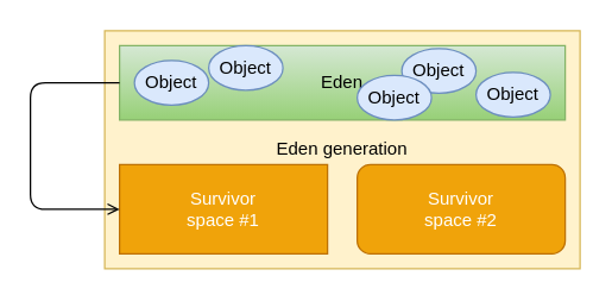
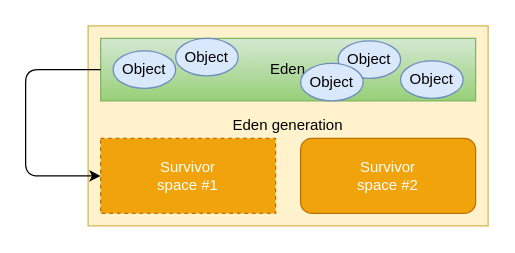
  <mxCell id="0" />
  <mxCell id="1" parent="0" />
  <mxCell id="2" value="Eden generation" style="rounded=0;whiteSpace=wrap;html=1;fillColor=#fff2cc;strokeColor=#d6b656;" parent="1" vertex="1"><mxGeometry x="70" y="20" width="320" height="160" as="geometry" /></mxCell>
  <mxCell id="3" value="Eden" style="rounded=0;whiteSpace=wrap;html=1;fillColor=#d5e8d4;strokeColor=#82b366;gradientColor=#97d077;" parent="1" vertex="1"><mxGeometry x="80" y="30" width="300" height="50" as="geometry" /></mxCell>
- <mxCell id="4" value="&lt;div&gt;Survivor&lt;/div&gt;&lt;div&gt;space #1&lt;br&gt;&lt;/div&gt;" style="rounded=0;whiteSpace=wrap;html=1;fillColor=#f0a30a;strokeColor=#BD7000;fontColor=#ffffff;" parent="1" vertex="1"><mxGeometry x="80" y="110" width="140" height="60" as="geometry" /></mxCell>
+ <mxCell id="4" value="&lt;div&gt;Survivor&lt;/div&gt;&lt;div&gt;space #1&lt;br&gt;&lt;/div&gt;" style="rounded=0;whiteSpace=wrap;html=1;fillColor=#f0a30a;strokeColor=#BD7000;fontColor=#ffffff;dashed=1;" parent="1" vertex="1"><mxGeometry x="80" y="110" width="140" height="60" as="geometry" /></mxCell>
  <mxCell id="5" value="&lt;div&gt;Survivor&lt;/div&gt;&lt;div&gt;space #2&lt;br&gt;&lt;/div&gt;" style="whiteSpace=wrap;html=1;fillColor=#f0a30a;strokeColor=#BD7000;fontColor=#ffffff;rounded=1;" parent="1" vertex="1"><mxGeometry x="240" y="110" width="140" height="60" as="geometry" /></mxCell>
  <mxCell id="6" value="Object" style="ellipse;whiteSpace=wrap;html=1;fillColor=#dae8fc;strokeColor=#6c8ebf;" vertex="1" parent="1"><mxGeometry x="90" y="40" width="50" height="30" as="geometry" /></mxCell>
  <mxCell id="7" value="Object" style="ellipse;whiteSpace=wrap;html=1;fillColor=#dae8fc;strokeColor=#6c8ebf;" vertex="1" parent="1"><mxGeometry x="270" y="32" width="50" height="30" as="geometry" /></mxCell>
  <mxCell id="8" value="Object" style="ellipse;whiteSpace=wrap;html=1;fillColor=#dae8fc;strokeColor=#6c8ebf;" vertex="1" parent="1"><mxGeometry x="320" y="48" width="50" height="30" as="geometry" /></mxCell>
  <mxCell id="9" value="Object" style="ellipse;whiteSpace=wrap;html=1;fillColor=#dae8fc;strokeColor=#6c8ebf;" vertex="1" parent="1"><mxGeometry x="140" y="30" width="50" height="30" as="geometry" /></mxCell>
  <mxCell id="10" value="Object" style="ellipse;whiteSpace=wrap;html=1;fillColor=#dae8fc;strokeColor=#6c8ebf;" vertex="1" parent="1"><mxGeometry x="240" y="50" width="50" height="30" as="geometry" /></mxCell>
- <mxCell id="11" value="" style="endArrow=open;html=1;strokeColor=#000000;edgeStyle=elbowEdgeStyle;entryX=0;entryY=0.5;entryDx=0;entryDy=0;exitX=0;exitY=0.5;exitDx=0;exitDy=0;" edge="1" parent="1" source="3" target="4"><mxGeometry width="50" height="50" relative="1" as="geometry"><mxPoint x="310" y="370" as="sourcePoint" /><mxPoint x="360" y="320" as="targetPoint" /><Array as="points"><mxPoint x="20" y="98" /></Array></mxGeometry></mxCell>
+ <mxCell id="11" value="" style="endArrow=classic;html=1;strokeColor=#000000;edgeStyle=elbowEdgeStyle;entryX=0;entryY=0.5;entryDx=0;entryDy=0;exitX=0;exitY=0.5;exitDx=0;exitDy=0;" edge="1" parent="1" source="3" target="4"><mxGeometry width="50" height="50" relative="1" as="geometry"><mxPoint x="310" y="370" as="sourcePoint" /><mxPoint x="360" y="320" as="targetPoint" /><Array as="points"><mxPoint x="20" y="98" /></Array></mxGeometry></mxCell>
